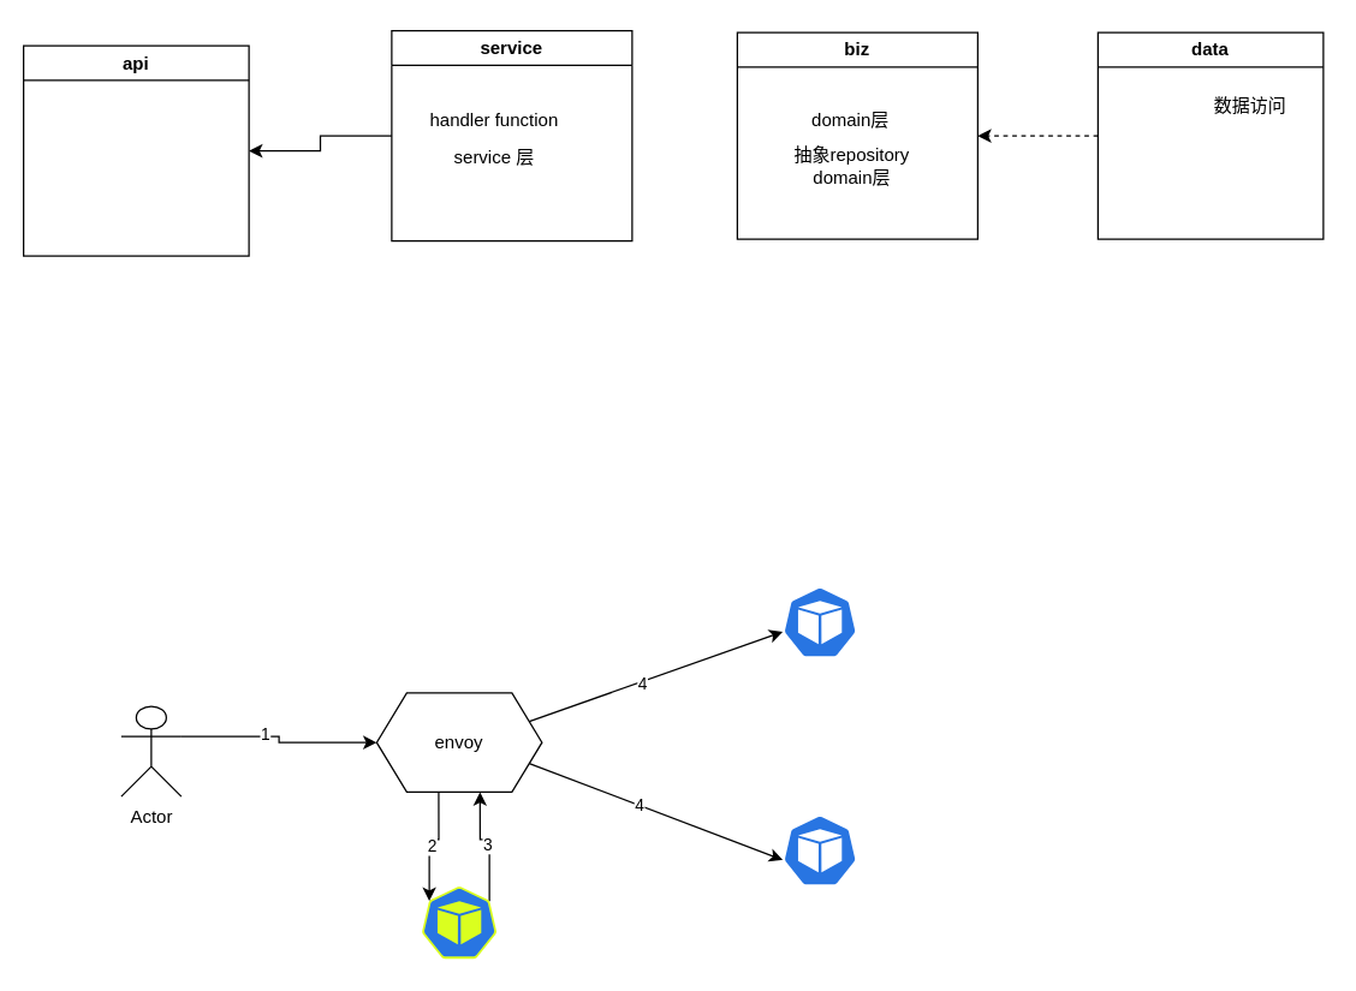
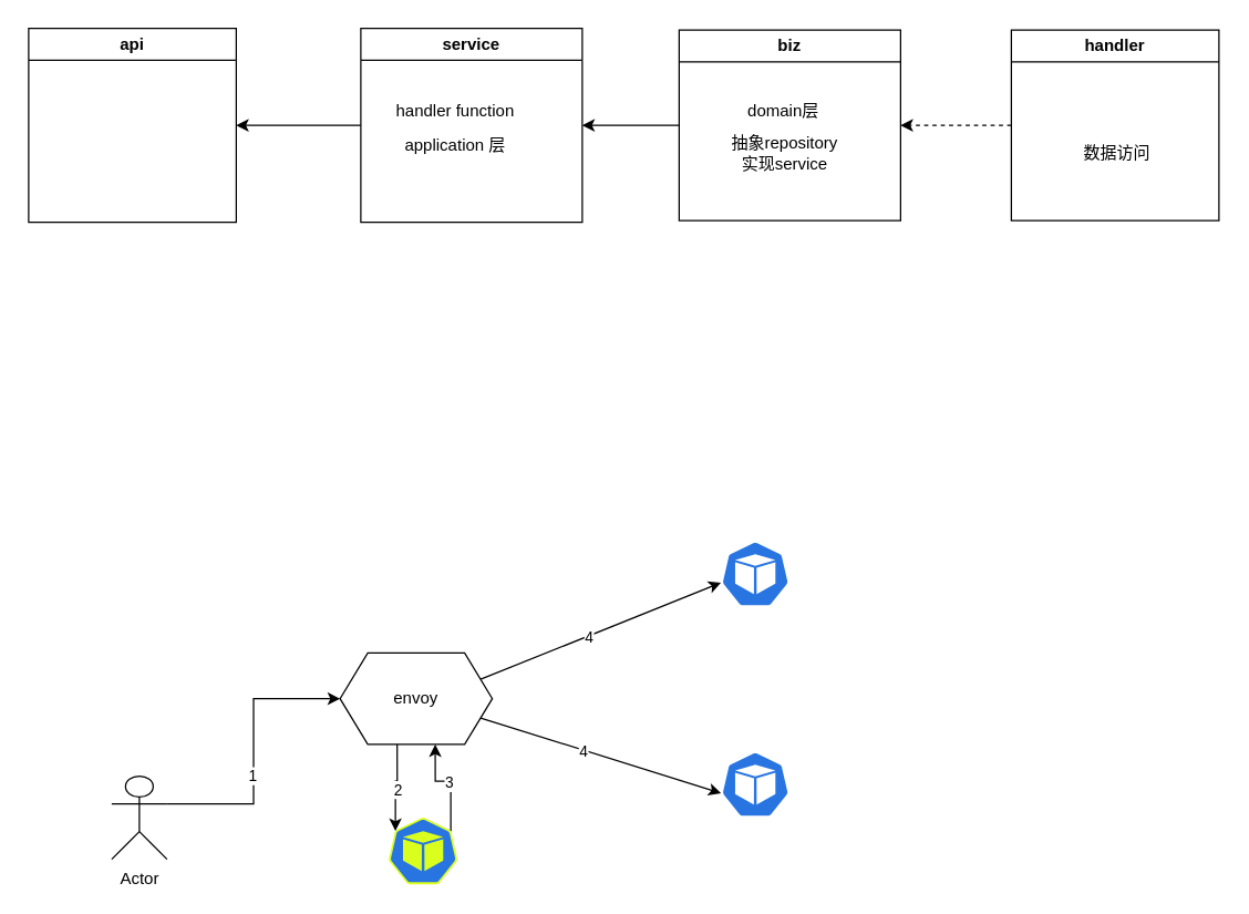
  <mxCell id="0" />
  <mxCell id="1" parent="0" />
+ <mxCell id="2" style="edgeStyle=orthogonalEdgeStyle;rounded=0;orthogonalLoop=1;jettySize=auto;html=1;exitX=0;exitY=0.5;exitDx=0;exitDy=0;entryX=1;entryY=0.5;entryDx=0;entryDy=0;" edge="1" parent="1" source="3" target="7"><mxGeometry relative="1" as="geometry" /></mxCell>
  <mxCell id="3" value="biz" style="swimlane;whiteSpace=wrap;html=1;" vertex="1" parent="1"><mxGeometry x="490" y="21.25" width="160" height="137.5" as="geometry" /></mxCell>
  <mxCell id="4" value="domain层" style="text;html=1;align=center;verticalAlign=middle;resizable=0;points=[];autosize=1;strokeColor=none;fillColor=none;" vertex="1" parent="3"><mxGeometry x="40" y="43.75" width="70" height="30" as="geometry" /></mxCell>
- <mxCell id="5" value="抽象repository&lt;br&gt;domain层" style="text;html=1;align=center;verticalAlign=middle;resizable=0;points=[];autosize=1;strokeColor=none;fillColor=none;" vertex="1" parent="3"><mxGeometry x="26" y="68.75" width="100" height="40" as="geometry" /></mxCell>
+ <mxCell id="5" value="抽象repository&lt;br&gt;实现service" style="text;html=1;align=center;verticalAlign=middle;resizable=0;points=[];autosize=1;strokeColor=none;fillColor=none;" vertex="1" parent="3"><mxGeometry x="26" y="68.75" width="100" height="40" as="geometry" /></mxCell>
  <mxCell id="6" style="edgeStyle=orthogonalEdgeStyle;rounded=0;orthogonalLoop=1;jettySize=auto;html=1;exitX=0;exitY=0.5;exitDx=0;exitDy=0;entryX=1;entryY=0.5;entryDx=0;entryDy=0;" edge="1" parent="1" source="7" target="10"><mxGeometry relative="1" as="geometry" /></mxCell>
  <mxCell id="7" value="service" style="swimlane;whiteSpace=wrap;html=1;" vertex="1" parent="1"><mxGeometry x="260" y="20" width="160" height="140" as="geometry" /></mxCell>
  <mxCell id="8" value="handler function" style="text;html=1;align=center;verticalAlign=middle;resizable=0;points=[];autosize=1;strokeColor=none;fillColor=none;" vertex="1" parent="7"><mxGeometry x="12.5" y="45" width="110" height="30" as="geometry" /></mxCell>
- <mxCell id="9" value="service 层" style="text;html=1;align=center;verticalAlign=middle;resizable=0;points=[];autosize=1;strokeColor=none;fillColor=none;" vertex="1" parent="7"><mxGeometry x="17.5" y="70" width="100" height="30" as="geometry" /></mxCell>
- <mxCell id="10" value="api" style="swimlane;whiteSpace=wrap;html=1;" vertex="1" parent="1"><mxGeometry x="15" y="30" width="150" height="140" as="geometry" /></mxCell>
+ <mxCell id="9" value="application 层" style="text;html=1;align=center;verticalAlign=middle;resizable=0;points=[];autosize=1;strokeColor=none;fillColor=none;" vertex="1" parent="7"><mxGeometry x="17.5" y="70" width="100" height="30" as="geometry" /></mxCell>
+ <mxCell id="10" value="api" style="swimlane;whiteSpace=wrap;html=1;" vertex="1" parent="1"><mxGeometry x="20" y="20" width="150" height="140" as="geometry" /></mxCell>
  <mxCell id="11" style="edgeStyle=orthogonalEdgeStyle;rounded=0;orthogonalLoop=1;jettySize=auto;html=1;exitX=0;exitY=0.5;exitDx=0;exitDy=0;entryX=1;entryY=0.5;entryDx=0;entryDy=0;dashed=1;" edge="1" parent="1" source="12" target="3"><mxGeometry relative="1" as="geometry" /></mxCell>
- <mxCell id="12" value="data" style="swimlane;whiteSpace=wrap;html=1;" vertex="1" parent="1"><mxGeometry x="730" y="21.25" width="150" height="137.5" as="geometry" /></mxCell>
- <mxCell id="13" value="数据访问" style="text;html=1;align=center;verticalAlign=middle;resizable=0;points=[];autosize=1;strokeColor=none;fillColor=none;" vertex="1" parent="12"><mxGeometry x="66" y="33.75" width="70" height="30" as="geometry" /></mxCell>
+ <mxCell id="12" value="handler" style="swimlane;whiteSpace=wrap;html=1;" vertex="1" parent="1"><mxGeometry x="730" y="21.25" width="150" height="137.5" as="geometry" /></mxCell>
+ <mxCell id="13" value="数据访问" style="text;html=1;align=center;verticalAlign=middle;resizable=0;points=[];autosize=1;strokeColor=none;fillColor=none;" vertex="1" parent="12"><mxGeometry x="41" y="73.75" width="70" height="30" as="geometry" /></mxCell>
  <mxCell id="14" style="edgeStyle=orthogonalEdgeStyle;rounded=0;orthogonalLoop=1;jettySize=auto;html=1;exitX=1;exitY=0.333;exitDx=0;exitDy=0;exitPerimeter=0;entryX=0;entryY=0.5;entryDx=0;entryDy=0;" edge="1" parent="1" source="16" target="27"><mxGeometry relative="1" as="geometry" /></mxCell>
  <mxCell id="15" value="1" style="edgeLabel;html=1;align=center;verticalAlign=middle;resizable=0;points=[];" vertex="1" connectable="0" parent="14"><mxGeometry x="-0.179" y="1" relative="1" as="geometry"><mxPoint as="offset" /></mxGeometry></mxCell>
- <mxCell id="16" value="Actor" style="shape=umlActor;verticalLabelPosition=bottom;verticalAlign=top;html=1;outlineConnect=0;" vertex="1" parent="1"><mxGeometry x="80" y="470" width="40" height="60" as="geometry" /></mxCell>
+ <mxCell id="16" value="Actor" style="shape=umlActor;verticalLabelPosition=bottom;verticalAlign=top;html=1;outlineConnect=0;" vertex="1" parent="1"><mxGeometry x="80" y="560" width="40" height="60" as="geometry" /></mxCell>
  <mxCell id="17" style="edgeStyle=orthogonalEdgeStyle;rounded=0;orthogonalLoop=1;jettySize=auto;html=1;exitX=0.9;exitY=0.2;exitDx=0;exitDy=0;exitPerimeter=0;entryX=0.625;entryY=1;entryDx=0;entryDy=0;" edge="1" parent="1" source="19" target="27"><mxGeometry relative="1" as="geometry" /></mxCell>
  <mxCell id="18" value="3" style="edgeLabel;html=1;align=center;verticalAlign=middle;resizable=0;points=[];" vertex="1" connectable="0" parent="17"><mxGeometry x="-0.046" y="2" relative="1" as="geometry"><mxPoint as="offset" /></mxGeometry></mxCell>
  <mxCell id="19" value="" style="sketch=0;html=1;dashed=0;whitespace=wrap;fillColor=#2875E2;strokeColor=#DAFF1F;points=[[0.005,0.63,0],[0.1,0.2,0],[0.9,0.2,0],[0.5,0,0],[0.995,0.63,0],[0.72,0.99,0],[0.5,1,0],[0.28,0.99,0]];verticalLabelPosition=bottom;align=center;verticalAlign=top;shape=mxgraph.kubernetes.icon;prIcon=pod" vertex="1" parent="1"><mxGeometry x="280" y="590" width="50" height="48" as="geometry" /></mxCell>
  <mxCell id="20" value="" style="sketch=0;html=1;dashed=0;whitespace=wrap;fillColor=#2875E2;strokeColor=#ffffff;points=[[0.005,0.63,0],[0.1,0.2,0],[0.9,0.2,0],[0.5,0,0],[0.995,0.63,0],[0.72,0.99,0],[0.5,1,0],[0.28,0.99,0]];verticalLabelPosition=bottom;align=center;verticalAlign=top;shape=mxgraph.kubernetes.icon;prIcon=pod" vertex="1" parent="1"><mxGeometry x="520" y="390" width="50" height="48" as="geometry" /></mxCell>
  <mxCell id="21" style="edgeStyle=orthogonalEdgeStyle;rounded=0;orthogonalLoop=1;jettySize=auto;html=1;exitX=0.375;exitY=1;exitDx=0;exitDy=0;entryX=0.1;entryY=0.2;entryDx=0;entryDy=0;entryPerimeter=0;" edge="1" parent="1" source="27" target="19"><mxGeometry relative="1" as="geometry" /></mxCell>
  <mxCell id="22" value="2" style="edgeLabel;html=1;align=center;verticalAlign=middle;resizable=0;points=[];" vertex="1" connectable="0" parent="21"><mxGeometry x="0.072" y="1" relative="1" as="geometry"><mxPoint as="offset" /></mxGeometry></mxCell>
  <mxCell id="23" style="rounded=0;orthogonalLoop=1;jettySize=auto;html=1;exitX=1;exitY=0.25;exitDx=0;exitDy=0;entryX=0.005;entryY=0.63;entryDx=0;entryDy=0;entryPerimeter=0;" edge="1" parent="1" source="27" target="20"><mxGeometry relative="1" as="geometry" /></mxCell>
  <mxCell id="24" value="4" style="edgeLabel;html=1;align=center;verticalAlign=middle;resizable=0;points=[];" vertex="1" connectable="0" parent="23"><mxGeometry x="-0.112" y="-2" relative="1" as="geometry"><mxPoint y="-1" as="offset" /></mxGeometry></mxCell>
  <mxCell id="25" style="rounded=0;orthogonalLoop=1;jettySize=auto;html=1;exitX=1;exitY=0.75;exitDx=0;exitDy=0;entryX=0.005;entryY=0.63;entryDx=0;entryDy=0;entryPerimeter=0;" edge="1" parent="1" source="27" target="28"><mxGeometry relative="1" as="geometry" /></mxCell>
  <mxCell id="26" value="4" style="edgeLabel;html=1;align=center;verticalAlign=middle;resizable=0;points=[];" vertex="1" connectable="0" parent="25"><mxGeometry x="-0.139" relative="1" as="geometry"><mxPoint as="offset" /></mxGeometry></mxCell>
- <mxCell id="27" value="envoy" style="shape=hexagon;perimeter=hexagonPerimeter2;whiteSpace=wrap;html=1;fixedSize=1;" vertex="1" parent="1"><mxGeometry x="250" y="461" width="110" height="66" as="geometry" /></mxCell>
+ <mxCell id="27" value="envoy" style="shape=hexagon;perimeter=hexagonPerimeter2;whiteSpace=wrap;html=1;fixedSize=1;" vertex="1" parent="1"><mxGeometry x="245" y="471" width="110" height="66" as="geometry" /></mxCell>
  <mxCell id="28" value="" style="sketch=0;html=1;dashed=0;whitespace=wrap;fillColor=#2875E2;strokeColor=#ffffff;points=[[0.005,0.63,0],[0.1,0.2,0],[0.9,0.2,0],[0.5,0,0],[0.995,0.63,0],[0.72,0.99,0],[0.5,1,0],[0.28,0.99,0]];verticalLabelPosition=bottom;align=center;verticalAlign=top;shape=mxgraph.kubernetes.icon;prIcon=pod" vertex="1" parent="1"><mxGeometry x="520" y="542" width="50" height="48" as="geometry" /></mxCell>
